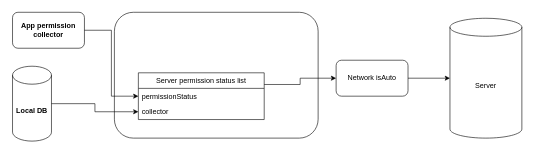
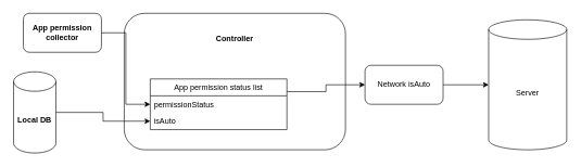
  <mxCell id="0" />
  <mxCell id="1" parent="0" />
- <mxCell id="2" value="&lt;b&gt;App permission collector&lt;/b&gt;" style="rounded=1;whiteSpace=wrap;html=1;" vertex="1" parent="1"><mxGeometry x="20" y="20" width="120" height="60" as="geometry" /></mxCell>
+ <mxCell id="2" value="&lt;b&gt;App permission collector&lt;/b&gt;" style="rounded=1;whiteSpace=wrap;html=1;" vertex="1" parent="1"><mxGeometry x="35" y="20" width="120" height="60" as="geometry" /></mxCell>
  <mxCell id="3" value="&lt;b&gt;Local DB&lt;/b&gt;" style="shape=cylinder3;whiteSpace=wrap;html=1;boundedLbl=1;backgroundOutline=1;size=15;" vertex="1" parent="1"><mxGeometry x="20" y="110" width="65" height="125" as="geometry" /></mxCell>
  <mxCell id="4" value="" style="group" vertex="1" connectable="0" parent="1"><mxGeometry x="190" y="20" width="340" height="210" as="geometry" /></mxCell>
  <mxCell id="5" value="" style="rounded=1;whiteSpace=wrap;html=1;" vertex="1" parent="4"><mxGeometry width="340" height="210" as="geometry" /></mxCell>
- <mxCell id="6" value="Server permission status list" style="swimlane;fontStyle=0;childLayout=stackLayout;horizontal=1;startSize=26;fillColor=none;horizontalStack=0;resizeParent=1;resizeParentMax=0;resizeLast=0;collapsible=1;marginBottom=0;" vertex="1" parent="4"><mxGeometry x="40" y="101" width="210" height="78" as="geometry" /></mxCell>
+ <mxCell id="6" value="App permission status list" style="swimlane;fontStyle=0;childLayout=stackLayout;horizontal=1;startSize=26;fillColor=none;horizontalStack=0;resizeParent=1;resizeParentMax=0;resizeLast=0;collapsible=1;marginBottom=0;" vertex="1" parent="4"><mxGeometry x="40" y="101" width="210" height="78" as="geometry" /></mxCell>
  <mxCell id="7" value="permissionStatus" style="text;strokeColor=none;fillColor=none;align=left;verticalAlign=top;spacingLeft=4;spacingRight=4;overflow=hidden;rotatable=0;points=[[0,0.5],[1,0.5]];portConstraint=eastwest;" vertex="1" parent="6"><mxGeometry y="26" width="210" height="26" as="geometry" /></mxCell>
- <mxCell id="8" value="collector" style="text;strokeColor=none;fillColor=none;align=left;verticalAlign=top;spacingLeft=4;spacingRight=4;overflow=hidden;rotatable=0;points=[[0,0.5],[1,0.5]];portConstraint=eastwest;" vertex="1" parent="6"><mxGeometry y="52" width="210" height="26" as="geometry" /></mxCell>
+ <mxCell id="8" value="isAuto" style="text;strokeColor=none;fillColor=none;align=left;verticalAlign=top;spacingLeft=4;spacingRight=4;overflow=hidden;rotatable=0;points=[[0,0.5],[1,0.5]];portConstraint=eastwest;" vertex="1" parent="6"><mxGeometry y="52" width="210" height="26" as="geometry" /></mxCell>
+ <mxCell id="9" value="&lt;font style=&quot;font-size: 12px&quot;&gt;&lt;b&gt;Controller&lt;/b&gt;&lt;/font&gt;" style="text;html=1;strokeColor=none;fillColor=none;align=center;verticalAlign=middle;whiteSpace=wrap;rounded=0;" vertex="1" parent="4"><mxGeometry x="150" y="30" width="40" height="20" as="geometry" /></mxCell>
  <mxCell id="10" style="edgeStyle=orthogonalEdgeStyle;rounded=0;orthogonalLoop=1;jettySize=auto;html=1;exitX=1;exitY=0.5;exitDx=0;exitDy=0;entryX=0;entryY=0.5;entryDx=0;entryDy=0;entryPerimeter=0;" edge="1" parent="1" source="11" target="12"><mxGeometry relative="1" as="geometry" /></mxCell>
  <mxCell id="11" value="Network isAuto" style="rounded=1;whiteSpace=wrap;html=1;" vertex="1" parent="1"><mxGeometry x="560" y="100" width="120" height="60" as="geometry" /></mxCell>
  <mxCell id="12" value="Server" style="shape=cylinder3;whiteSpace=wrap;html=1;boundedLbl=1;backgroundOutline=1;size=15;" vertex="1" parent="1"><mxGeometry x="750" y="30" width="120" height="200" as="geometry" /></mxCell>
  <mxCell id="13" style="edgeStyle=orthogonalEdgeStyle;rounded=0;orthogonalLoop=1;jettySize=auto;html=1;exitX=1;exitY=0.5;exitDx=0;exitDy=0;entryX=0;entryY=0.5;entryDx=0;entryDy=0;" edge="1" parent="1" source="2" target="7"><mxGeometry relative="1" as="geometry" /></mxCell>
  <mxCell id="14" style="edgeStyle=orthogonalEdgeStyle;rounded=0;orthogonalLoop=1;jettySize=auto;html=1;exitX=1;exitY=0.5;exitDx=0;exitDy=0;exitPerimeter=0;entryX=0;entryY=0.5;entryDx=0;entryDy=0;" edge="1" parent="1" source="3" target="8"><mxGeometry relative="1" as="geometry" /></mxCell>
  <mxCell id="15" style="edgeStyle=orthogonalEdgeStyle;rounded=0;orthogonalLoop=1;jettySize=auto;html=1;exitX=1;exitY=0.25;exitDx=0;exitDy=0;entryX=0;entryY=0.5;entryDx=0;entryDy=0;" edge="1" parent="1" source="6" target="11"><mxGeometry relative="1" as="geometry" /></mxCell>
